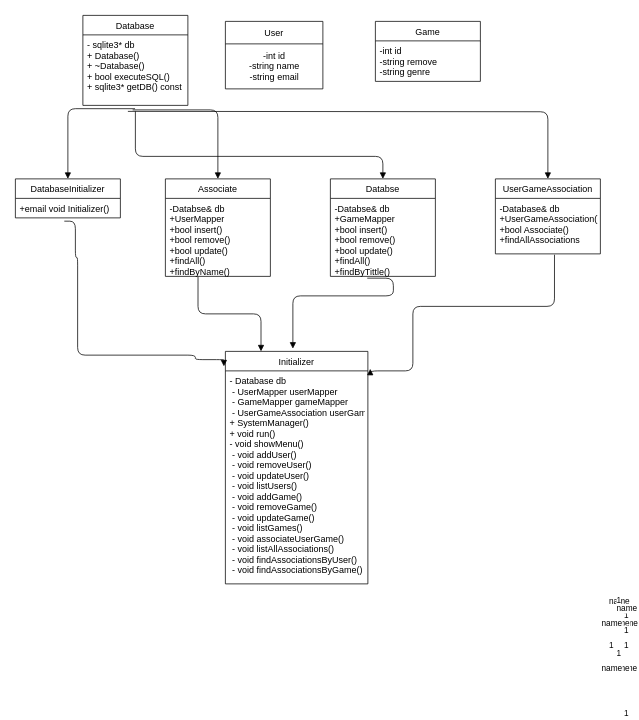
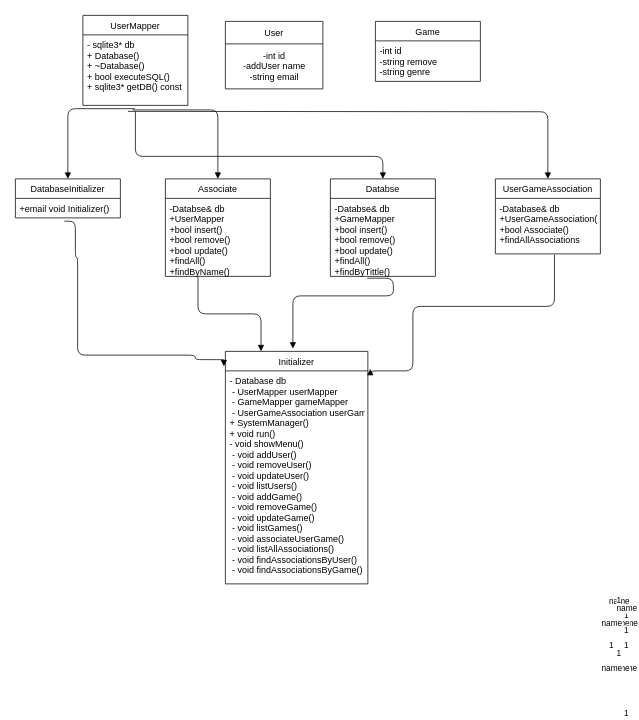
  <mxCell id="0" />
  <mxCell id="1" parent="0" />
- <mxCell id="2" value="Database" style="swimlane;fontStyle=0;childLayout=stackLayout;horizontal=1;startSize=26;fillColor=none;horizontalStack=0;resizeParent=1;resizeParentMax=0;resizeLast=0;collapsible=1;marginBottom=0;" vertex="1" parent="1"><mxGeometry x="110" y="20" width="140" height="120" as="geometry" /></mxCell>
+ <mxCell id="2" value="UserMapper" style="swimlane;fontStyle=0;childLayout=stackLayout;horizontal=1;startSize=26;fillColor=none;horizontalStack=0;resizeParent=1;resizeParentMax=0;resizeLast=0;collapsible=1;marginBottom=0;" vertex="1" parent="1"><mxGeometry x="110" y="20" width="140" height="120" as="geometry" /></mxCell>
  <mxCell id="3" value="- sqlite3* db&#10;+ Database() &#10;+ ~Database()&#10;+ bool executeSQL()&#10;+ sqlite3* getDB() const" style="text;strokeColor=none;fillColor=none;align=left;verticalAlign=top;spacingLeft=4;spacingRight=4;overflow=hidden;rotatable=0;points=[[0,0.5],[1,0.5]];portConstraint=eastwest;" vertex="1" parent="2"><mxGeometry y="26" width="140" height="94" as="geometry" /></mxCell>
  <mxCell id="4" value="User" style="swimlane;fontStyle=0;childLayout=stackLayout;horizontal=1;startSize=30;fillColor=none;horizontalStack=0;resizeParent=1;resizeParentMax=0;resizeLast=0;collapsible=1;marginBottom=0;" vertex="1" parent="1"><mxGeometry x="300" y="28" width="130" height="90" as="geometry" /></mxCell>
- <mxCell id="5" value="-int id&lt;br&gt;-string name&lt;br&gt;-string email" style="text;html=1;align=center;verticalAlign=middle;resizable=0;points=[];autosize=1;strokeColor=none;fillColor=none;" vertex="1" parent="4"><mxGeometry y="30" width="130" height="60" as="geometry" /></mxCell>
+ <mxCell id="5" value="-int id&lt;br&gt;-addUser name&lt;br&gt;-string email" style="text;html=1;align=center;verticalAlign=middle;resizable=0;points=[];autosize=1;strokeColor=none;fillColor=none;" vertex="1" parent="4"><mxGeometry y="30" width="130" height="60" as="geometry" /></mxCell>
  <mxCell id="6" value="Game" style="swimlane;fontStyle=0;childLayout=stackLayout;horizontal=1;startSize=26;fillColor=none;horizontalStack=0;resizeParent=1;resizeParentMax=0;resizeLast=0;collapsible=1;marginBottom=0;" vertex="1" parent="1"><mxGeometry x="500" y="28" width="140" height="80" as="geometry" /></mxCell>
  <mxCell id="7" value="-int id&#10;-string remove&#10;-string genre" style="text;strokeColor=none;fillColor=none;align=left;verticalAlign=top;spacingLeft=4;spacingRight=4;overflow=hidden;rotatable=0;points=[[0,0.5],[1,0.5]];portConstraint=eastwest;" vertex="1" parent="6"><mxGeometry y="26" width="140" height="54" as="geometry" /></mxCell>
  <mxCell id="8" value="DatabaseInitializer" style="swimlane;fontStyle=0;childLayout=stackLayout;horizontal=1;startSize=26;fillColor=none;horizontalStack=0;resizeParent=1;resizeParentMax=0;resizeLast=0;collapsible=1;marginBottom=0;" vertex="1" parent="1"><mxGeometry x="20" y="238" width="140" height="52" as="geometry" /></mxCell>
  <mxCell id="9" value="+email void Initializer()" style="text;strokeColor=none;fillColor=none;align=left;verticalAlign=top;spacingLeft=4;spacingRight=4;overflow=hidden;rotatable=0;points=[[0,0.5],[1,0.5]];portConstraint=eastwest;" vertex="1" parent="8"><mxGeometry y="26" width="140" height="26" as="geometry" /></mxCell>
  <mxCell id="10" value="Associate" style="swimlane;fontStyle=0;childLayout=stackLayout;horizontal=1;startSize=26;fillColor=none;horizontalStack=0;resizeParent=1;resizeParentMax=0;resizeLast=0;collapsible=1;marginBottom=0;" vertex="1" parent="1"><mxGeometry x="220" y="238" width="140" height="130" as="geometry" /></mxCell>
  <mxCell id="11" value="-Databse&amp; db&#10;+UserMapper&#10;+bool insert()&#10;+bool remove()&#10;+bool update()&#10;+findAll()&#10;+findByName()" style="text;strokeColor=none;fillColor=none;align=left;verticalAlign=top;spacingLeft=4;spacingRight=4;overflow=hidden;rotatable=0;points=[[0,0.5],[1,0.5]];portConstraint=eastwest;" vertex="1" parent="10"><mxGeometry y="26" width="140" height="104" as="geometry" /></mxCell>
  <mxCell id="12" value="Databse" style="swimlane;fontStyle=0;childLayout=stackLayout;horizontal=1;startSize=26;fillColor=none;horizontalStack=0;resizeParent=1;resizeParentMax=0;resizeLast=0;collapsible=1;marginBottom=0;" vertex="1" parent="1"><mxGeometry x="440" y="238" width="140" height="130" as="geometry" /></mxCell>
  <mxCell id="13" value="-Databse&amp; db&#10;+GameMapper&#10;+bool insert()&#10;+bool remove()&#10;+bool update()&#10;+findAll()&#10;+findByTittle()" style="text;strokeColor=none;fillColor=none;align=left;verticalAlign=top;spacingLeft=4;spacingRight=4;overflow=hidden;rotatable=0;points=[[0,0.5],[1,0.5]];portConstraint=eastwest;" vertex="1" parent="12"><mxGeometry y="26" width="140" height="104" as="geometry" /></mxCell>
  <mxCell id="14" value="UserGameAssociation" style="swimlane;fontStyle=0;childLayout=stackLayout;horizontal=1;startSize=26;fillColor=none;horizontalStack=0;resizeParent=1;resizeParentMax=0;resizeLast=0;collapsible=1;marginBottom=0;" vertex="1" parent="1"><mxGeometry x="660" y="238" width="140" height="100" as="geometry" /></mxCell>
  <mxCell id="15" value="-Database&amp; db&#10;+UserGameAssociation()&#10;+bool Associate()&#10;+findAllAssociations" style="text;strokeColor=none;fillColor=none;align=left;verticalAlign=top;spacingLeft=4;spacingRight=4;overflow=hidden;rotatable=0;points=[[0,0.5],[1,0.5]];portConstraint=eastwest;" vertex="1" parent="14"><mxGeometry y="26" width="140" height="74" as="geometry" /></mxCell>
  <mxCell id="16" value="Initializer" style="swimlane;fontStyle=0;childLayout=stackLayout;horizontal=1;startSize=26;fillColor=none;horizontalStack=0;resizeParent=1;resizeParentMax=0;resizeLast=0;collapsible=1;marginBottom=0;" vertex="1" parent="1"><mxGeometry x="300" y="468" width="190" height="310" as="geometry" /></mxCell>
  <mxCell id="17" value="- Database db&#10; - UserMapper userMapper&#10; - GameMapper gameMapper&#10; - UserGameAssociation userGameAssociation&#10;+ SystemManager()&#10;+ void run()&#10;    - void showMenu()&#10; - void addUser()&#10; - void removeUser()&#10; - void updateUser()&#10; - void listUsers()&#10; - void addGame()&#10; - void removeGame()&#10; - void updateGame()&#10; - void listGames()&#10; - void associateUserGame()&#10; - void listAllAssociations()&#10; - void findAssociationsByUser()&#10; - void findAssociationsByGame()" style="text;strokeColor=none;fillColor=none;align=left;verticalAlign=top;spacingLeft=4;spacingRight=4;overflow=hidden;rotatable=0;points=[[0,0.5],[1,0.5]];portConstraint=eastwest;" vertex="1" parent="16"><mxGeometry y="26" width="190" height="284" as="geometry" /></mxCell>
  <mxCell id="18" value="name" style="endArrow=block;endFill=1;html=1;edgeStyle=orthogonalEdgeStyle;align=left;verticalAlign=top;exitX=0.466;exitY=1.169;exitDx=0;exitDy=0;exitPerimeter=0;" edge="1" parent="1" source="9"><mxGeometry x="1" y="593" relative="1" as="geometry"><mxPoint x="100.04" y="327.998" as="sourcePoint" /><mxPoint x="298" y="488" as="targetPoint" /><Array as="points"><mxPoint x="100" y="294" /><mxPoint x="100" y="343" /><mxPoint x="103" y="343" /><mxPoint x="103" y="473" /><mxPoint x="260" y="473" /><mxPoint x="260" y="479" /></Array><mxPoint x="-81" y="300" as="offset" /></mxGeometry></mxCell>
  <mxCell id="19" value="1" style="edgeLabel;resizable=0;html=1;align=left;verticalAlign=bottom;" connectable="0" vertex="1" parent="18"><mxGeometry x="-1" relative="1" as="geometry"><mxPoint x="735" y="584" as="offset" /></mxGeometry></mxCell>
  <mxCell id="20" value="name" style="endArrow=block;endFill=1;html=1;edgeStyle=orthogonalEdgeStyle;align=left;verticalAlign=top;entryX=0.25;entryY=0;entryDx=0;entryDy=0;exitX=0.311;exitY=1.008;exitDx=0;exitDy=0;exitPerimeter=0;" edge="1" parent="1" source="11" target="16"><mxGeometry x="1" y="588" relative="1" as="geometry"><mxPoint x="280" y="318" as="sourcePoint" /><mxPoint x="500" y="318" as="targetPoint" /><mxPoint x="-115" y="350" as="offset" /></mxGeometry></mxCell>
  <mxCell id="21" value="1" style="edgeLabel;resizable=0;html=1;align=left;verticalAlign=bottom;" connectable="0" vertex="1" parent="20"><mxGeometry x="-1" relative="1" as="geometry"><mxPoint x="566" y="459" as="offset" /></mxGeometry></mxCell>
  <mxCell id="22" value="name" style="endArrow=block;endFill=1;html=1;edgeStyle=orthogonalEdgeStyle;align=left;verticalAlign=top;entryX=1.017;entryY=0.075;entryDx=0;entryDy=0;exitX=0.563;exitY=1.016;exitDx=0;exitDy=0;exitPerimeter=0;entryPerimeter=0;" edge="1" parent="1" source="15" target="16"><mxGeometry x="0.705" y="415" relative="1" as="geometry"><mxPoint x="737.98" y="345.588" as="sourcePoint" /><mxPoint x="500" y="318" as="targetPoint" /><Array as="points"><mxPoint x="739" y="408" /><mxPoint x="550" y="408" /><mxPoint x="550" y="494" /><mxPoint x="493" y="494" /></Array><mxPoint x="260" y="-91" as="offset" /></mxGeometry></mxCell>
  <mxCell id="23" value="1" style="edgeLabel;resizable=0;html=1;align=left;verticalAlign=bottom;" connectable="0" vertex="1" parent="22"><mxGeometry x="-1" relative="1" as="geometry"><mxPoint x="71" y="529" as="offset" /></mxGeometry></mxCell>
  <mxCell id="24" value="name" style="endArrow=block;endFill=1;html=1;edgeStyle=orthogonalEdgeStyle;align=left;verticalAlign=top;exitX=0.497;exitY=1.047;exitDx=0;exitDy=0;exitPerimeter=0;entryX=0.5;entryY=0;entryDx=0;entryDy=0;" edge="1" parent="1" source="3" target="8"><mxGeometry x="1" y="971" relative="1" as="geometry"><mxPoint x="65.66" y="125.592" as="sourcePoint" /><mxPoint x="500" y="318" as="targetPoint" /><mxPoint x="-241" y="640" as="offset" /></mxGeometry></mxCell>
  <mxCell id="25" value="1" style="edgeLabel;resizable=0;html=1;align=left;verticalAlign=bottom;" connectable="0" vertex="1" parent="24"><mxGeometry x="-1" relative="1" as="geometry"><mxPoint x="650" y="814" as="offset" /></mxGeometry></mxCell>
  <mxCell id="26" value="name" style="endArrow=block;endFill=1;html=1;edgeStyle=orthogonalEdgeStyle;align=left;verticalAlign=top;exitX=0.474;exitY=1.064;exitDx=0;exitDy=0;exitPerimeter=0;entryX=0.5;entryY=0;entryDx=0;entryDy=0;" edge="1" parent="1" source="3" target="10"><mxGeometry x="1" y="772" relative="1" as="geometry"><mxPoint x="71.26" y="126.312" as="sourcePoint" /><mxPoint x="500" y="318" as="targetPoint" /><mxPoint x="-262" y="580" as="offset" /></mxGeometry></mxCell>
  <mxCell id="27" value="1" style="edgeLabel;resizable=0;html=1;align=left;verticalAlign=bottom;" connectable="0" vertex="1" parent="26"><mxGeometry x="-1" relative="1" as="geometry"><mxPoint x="654" y="722" as="offset" /></mxGeometry></mxCell>
  <mxCell id="28" value="name" style="endArrow=block;endFill=1;html=1;edgeStyle=orthogonalEdgeStyle;align=left;verticalAlign=top;entryX=0.5;entryY=0;entryDx=0;entryDy=0;" edge="1" parent="1" target="12"><mxGeometry x="1" y="707" relative="1" as="geometry"><mxPoint x="180" y="148" as="sourcePoint" /><mxPoint x="500" y="318" as="targetPoint" /><Array as="points"><mxPoint x="180" y="208" /><mxPoint x="510" y="208" /></Array><mxPoint x="-407" y="640" as="offset" /></mxGeometry></mxCell>
  <mxCell id="29" value="1" style="edgeLabel;resizable=0;html=1;align=left;verticalAlign=bottom;" connectable="0" vertex="1" parent="28"><mxGeometry x="-1" relative="1" as="geometry"><mxPoint x="640" y="660" as="offset" /></mxGeometry></mxCell>
  <mxCell id="30" value="name" style="endArrow=block;endFill=1;html=1;edgeStyle=orthogonalEdgeStyle;align=left;verticalAlign=top;entryX=0.5;entryY=0;entryDx=0;entryDy=0;" edge="1" parent="1" target="14"><mxGeometry x="1" y="644" relative="1" as="geometry"><mxPoint x="170" y="148" as="sourcePoint" /><mxPoint x="500" y="318" as="targetPoint" /><mxPoint x="-574" y="640" as="offset" /></mxGeometry></mxCell>
  <mxCell id="31" value="1" style="edgeLabel;resizable=0;html=1;align=left;verticalAlign=bottom;" connectable="0" vertex="1" parent="30"><mxGeometry x="-1" relative="1" as="geometry"><mxPoint x="650" y="670" as="offset" /></mxGeometry></mxCell>
  <mxCell id="32" value="name" style="endArrow=block;endFill=1;html=1;edgeStyle=orthogonalEdgeStyle;align=left;verticalAlign=top;entryX=0.643;entryY=0;entryDx=0;entryDy=0;entryPerimeter=0;exitX=0.351;exitY=1.023;exitDx=0;exitDy=0;exitPerimeter=0;" edge="1" parent="1" source="13"><mxGeometry x="-0.555" y="501" relative="1" as="geometry"><mxPoint x="524.42" y="341.998" as="sourcePoint" /><mxPoint x="390.02" y="464.41" as="targetPoint" /><Array as="points"><mxPoint x="524" y="370" /><mxPoint x="524" y="394" /><mxPoint x="390" y="394" /></Array><mxPoint x="296" y="-97" as="offset" /></mxGeometry></mxCell>
  <mxCell id="33" value="1" style="edgeLabel;resizable=0;html=1;align=left;verticalAlign=bottom;" connectable="0" vertex="1" parent="32"><mxGeometry x="-1" relative="1" as="geometry"><mxPoint x="341" y="478" as="offset" /></mxGeometry></mxCell>
